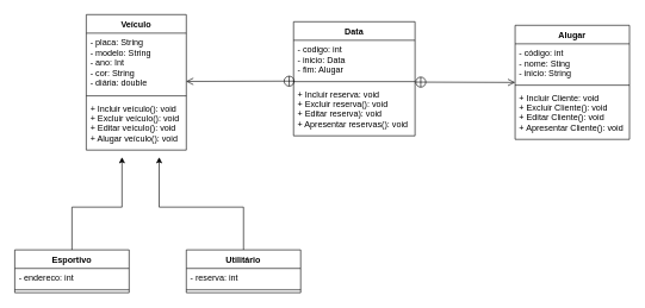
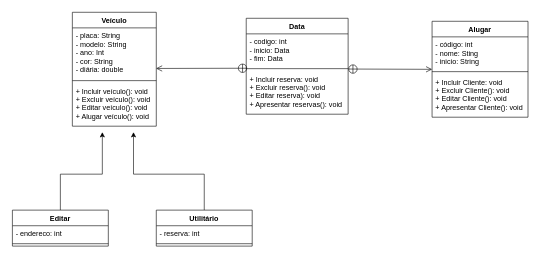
  <mxCell id="0" />
  <mxCell id="1" parent="0" />
  <mxCell id="2" value="Veículo" style="swimlane;fontStyle=1;align=center;verticalAlign=top;childLayout=stackLayout;horizontal=1;startSize=26;horizontalStack=0;resizeParent=1;resizeParentMax=0;resizeLast=0;collapsible=1;marginBottom=0;" vertex="1" parent="1"><mxGeometry x="120" y="20" width="140" height="190" as="geometry" /></mxCell>
  <mxCell id="3" value="- placa: String&#10;- modelo: String&#10;- ano: Int&#10;- cor: String&#10;- diária: double" style="text;strokeColor=none;fillColor=none;align=left;verticalAlign=top;spacingLeft=4;spacingRight=4;overflow=hidden;rotatable=0;points=[[0,0.5],[1,0.5]];portConstraint=eastwest;" vertex="1" parent="2"><mxGeometry y="26" width="140" height="84" as="geometry" /></mxCell>
  <mxCell id="4" value="" style="line;strokeWidth=1;fillColor=none;align=left;verticalAlign=middle;spacingTop=-1;spacingLeft=3;spacingRight=3;rotatable=0;labelPosition=right;points=[];portConstraint=eastwest;strokeColor=inherit;" vertex="1" parent="2"><mxGeometry y="110" width="140" height="8" as="geometry" /></mxCell>
  <mxCell id="5" value="+ Incluir veículo(): void&#10;+ Excluir veículo(): void&#10;+ Editar veículo(): void&#10;+ Alugar veículo(): void" style="text;strokeColor=none;fillColor=none;align=left;verticalAlign=top;spacingLeft=4;spacingRight=4;overflow=hidden;rotatable=0;points=[[0,0.5],[1,0.5]];portConstraint=eastwest;" vertex="1" parent="2"><mxGeometry y="118" width="140" height="72" as="geometry" /></mxCell>
  <mxCell id="6" value="Data" style="swimlane;fontStyle=1;align=center;verticalAlign=top;childLayout=stackLayout;horizontal=1;startSize=26;horizontalStack=0;resizeParent=1;resizeParentMax=0;resizeLast=0;collapsible=1;marginBottom=0;" vertex="1" parent="1"><mxGeometry x="410" y="30" width="170" height="160" as="geometry" /></mxCell>
- <mxCell id="7" value="- codigo: int&#10;- inicio: Data&#10;- fim: Alugar" style="text;strokeColor=none;fillColor=none;align=left;verticalAlign=top;spacingLeft=4;spacingRight=4;overflow=hidden;rotatable=0;points=[[0,0.5],[1,0.5]];portConstraint=eastwest;" vertex="1" parent="6"><mxGeometry y="26" width="170" height="54" as="geometry" /></mxCell>
+ <mxCell id="7" value="- codigo: int&#10;- inicio: Data&#10;- fim: Data" style="text;strokeColor=none;fillColor=none;align=left;verticalAlign=top;spacingLeft=4;spacingRight=4;overflow=hidden;rotatable=0;points=[[0,0.5],[1,0.5]];portConstraint=eastwest;" vertex="1" parent="6"><mxGeometry y="26" width="170" height="54" as="geometry" /></mxCell>
  <mxCell id="8" value="" style="line;strokeWidth=1;fillColor=none;align=left;verticalAlign=middle;spacingTop=-1;spacingLeft=3;spacingRight=3;rotatable=0;labelPosition=right;points=[];portConstraint=eastwest;strokeColor=inherit;" vertex="1" parent="6"><mxGeometry y="80" width="170" height="8" as="geometry" /></mxCell>
  <mxCell id="9" value="+ Incluir reserva: void&#10;+ Excluir reserva(): void&#10;+ Editar reserva): void&#10;+ Apresentar reservas(): void" style="text;strokeColor=none;fillColor=none;align=left;verticalAlign=top;spacingLeft=4;spacingRight=4;overflow=hidden;rotatable=0;points=[[0,0.5],[1,0.5]];portConstraint=eastwest;" vertex="1" parent="6"><mxGeometry y="88" width="170" height="72" as="geometry" /></mxCell>
  <mxCell id="10" value="Alugar" style="swimlane;fontStyle=1;align=center;verticalAlign=top;childLayout=stackLayout;horizontal=1;startSize=26;horizontalStack=0;resizeParent=1;resizeParentMax=0;resizeLast=0;collapsible=1;marginBottom=0;" vertex="1" parent="1"><mxGeometry x="720" y="35" width="160" height="160" as="geometry" /></mxCell>
  <mxCell id="11" value="- código: int&#10;- nome: Sting&#10;- inicio: String&#10;" style="text;strokeColor=none;fillColor=none;align=left;verticalAlign=top;spacingLeft=4;spacingRight=4;overflow=hidden;rotatable=0;points=[[0,0.5],[1,0.5]];portConstraint=eastwest;" vertex="1" parent="10"><mxGeometry y="26" width="160" height="54" as="geometry" /></mxCell>
  <mxCell id="12" value="" style="line;strokeWidth=1;fillColor=none;align=left;verticalAlign=middle;spacingTop=-1;spacingLeft=3;spacingRight=3;rotatable=0;labelPosition=right;points=[];portConstraint=eastwest;strokeColor=inherit;" vertex="1" parent="10"><mxGeometry y="80" width="160" height="8" as="geometry" /></mxCell>
  <mxCell id="13" value="+ Incluir Cliente: void&#10;+ Excluir Cliente(): void&#10;+ Editar Cliente(): void&#10;+ Apresentar Cliente(): void" style="text;strokeColor=none;fillColor=none;align=left;verticalAlign=top;spacingLeft=4;spacingRight=4;overflow=hidden;rotatable=0;points=[[0,0.5],[1,0.5]];portConstraint=eastwest;" vertex="1" parent="10"><mxGeometry y="88" width="160" height="72" as="geometry" /></mxCell>
  <mxCell id="14" style="edgeStyle=orthogonalEdgeStyle;rounded=0;orthogonalLoop=1;jettySize=auto;html=1;exitX=0.5;exitY=0;exitDx=0;exitDy=0;" edge="1" parent="1" source="15"><mxGeometry relative="1" as="geometry"><mxPoint x="170" y="220" as="targetPoint" /><Array as="points"><mxPoint x="100" y="290" /><mxPoint x="170" y="290" /></Array></mxGeometry></mxCell>
- <mxCell id="15" value="Esportivo" style="swimlane;fontStyle=1;align=center;verticalAlign=top;childLayout=stackLayout;horizontal=1;startSize=26;horizontalStack=0;resizeParent=1;resizeParentMax=0;resizeLast=0;collapsible=1;marginBottom=0;" vertex="1" parent="1"><mxGeometry x="20" y="350" width="160" height="60" as="geometry" /></mxCell>
+ <mxCell id="15" value="Editar" style="swimlane;fontStyle=1;align=center;verticalAlign=top;childLayout=stackLayout;horizontal=1;startSize=26;horizontalStack=0;resizeParent=1;resizeParentMax=0;resizeLast=0;collapsible=1;marginBottom=0;" vertex="1" parent="1"><mxGeometry x="20" y="350" width="160" height="60" as="geometry" /></mxCell>
  <mxCell id="16" value="- endereco: int" style="text;strokeColor=none;fillColor=none;align=left;verticalAlign=top;spacingLeft=4;spacingRight=4;overflow=hidden;rotatable=0;points=[[0,0.5],[1,0.5]];portConstraint=eastwest;" vertex="1" parent="15"><mxGeometry y="26" width="160" height="26" as="geometry" /></mxCell>
  <mxCell id="17" value="" style="line;strokeWidth=1;fillColor=none;align=left;verticalAlign=middle;spacingTop=-1;spacingLeft=3;spacingRight=3;rotatable=0;labelPosition=right;points=[];portConstraint=eastwest;strokeColor=inherit;" vertex="1" parent="15"><mxGeometry y="52" width="160" height="8" as="geometry" /></mxCell>
  <mxCell id="18" style="edgeStyle=orthogonalEdgeStyle;rounded=0;orthogonalLoop=1;jettySize=auto;html=1;" edge="1" parent="1" source="19"><mxGeometry relative="1" as="geometry"><mxPoint x="222" y="220" as="targetPoint" /><Array as="points"><mxPoint x="340" y="290" /><mxPoint x="222" y="290" /></Array></mxGeometry></mxCell>
  <mxCell id="19" value="Utilitário" style="swimlane;fontStyle=1;align=center;verticalAlign=top;childLayout=stackLayout;horizontal=1;startSize=26;horizontalStack=0;resizeParent=1;resizeParentMax=0;resizeLast=0;collapsible=1;marginBottom=0;" vertex="1" parent="1"><mxGeometry x="260" y="350" width="160" height="60" as="geometry" /></mxCell>
  <mxCell id="20" value="- reserva: int" style="text;strokeColor=none;fillColor=none;align=left;verticalAlign=top;spacingLeft=4;spacingRight=4;overflow=hidden;rotatable=0;points=[[0,0.5],[1,0.5]];portConstraint=eastwest;" vertex="1" parent="19"><mxGeometry y="26" width="160" height="26" as="geometry" /></mxCell>
  <mxCell id="21" value="" style="line;strokeWidth=1;fillColor=none;align=left;verticalAlign=middle;spacingTop=-1;spacingLeft=3;spacingRight=3;rotatable=0;labelPosition=right;points=[];portConstraint=eastwest;strokeColor=inherit;" vertex="1" parent="19"><mxGeometry y="52" width="160" height="8" as="geometry" /></mxCell>
  <mxCell id="22" value="" style="endArrow=open;startArrow=circlePlus;endFill=0;startFill=0;endSize=8;html=1;rounded=0;exitX=0.011;exitY=-0.065;exitDx=0;exitDy=0;exitPerimeter=0;entryX=0.998;entryY=0.806;entryDx=0;entryDy=0;entryPerimeter=0;" edge="1" parent="1" source="9" target="3"><mxGeometry width="160" relative="1" as="geometry"><mxPoint x="490" y="100" as="sourcePoint" /><mxPoint x="290" y="110" as="targetPoint" /></mxGeometry></mxCell>
  <mxCell id="23" value="" style="endArrow=open;startArrow=circlePlus;endFill=0;startFill=0;endSize=8;html=1;rounded=0;" edge="1" parent="1"><mxGeometry width="160" relative="1" as="geometry"><mxPoint x="580" y="114.66" as="sourcePoint" /><mxPoint x="720" y="115.14" as="targetPoint" /></mxGeometry></mxCell>
